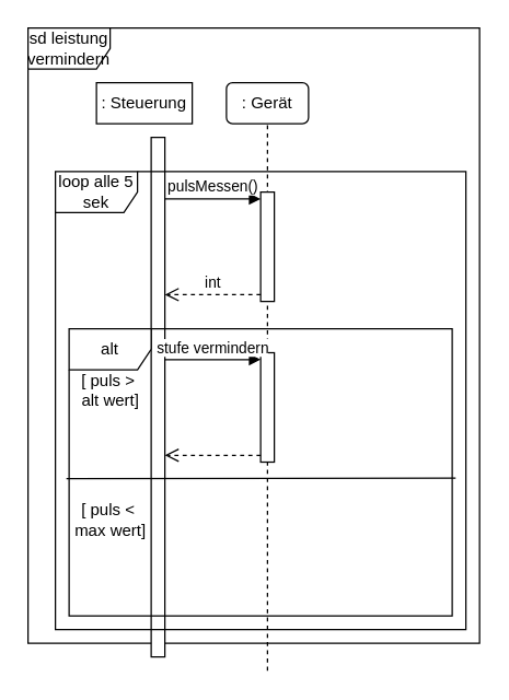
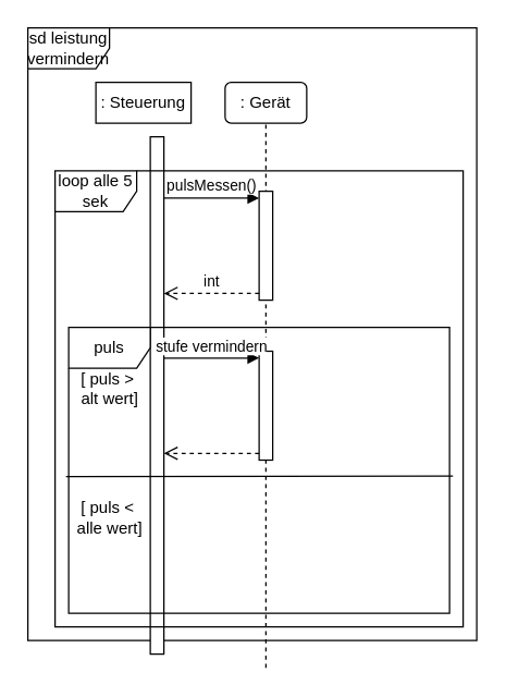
  <mxCell id="0" />
  <mxCell id="1" parent="0" />
  <mxCell id="2" value="" style="endArrow=none;dashed=1;html=1;rounded=0;entryX=0.5;entryY=1;entryDx=0;entryDy=0;" edge="1" parent="1" target="6"><mxGeometry width="50" height="50" relative="1" as="geometry"><mxPoint x="195" y="490" as="sourcePoint" /><mxPoint x="240" y="170" as="targetPoint" /></mxGeometry></mxCell>
  <mxCell id="3" value="sd leistung vermindern" style="shape=umlFrame;whiteSpace=wrap;html=1;pointerEvents=0;" vertex="1" parent="1"><mxGeometry x="20" y="20" width="330" height="450" as="geometry" /></mxCell>
  <mxCell id="4" value="" style="html=1;points=[[0,0,0,0,5],[0,1,0,0,-5],[1,0,0,0,5],[1,1,0,0,-5]];perimeter=orthogonalPerimeter;outlineConnect=0;targetShapes=umlLifeline;portConstraint=eastwest;newEdgeStyle={&quot;curved&quot;:0,&quot;rounded&quot;:0};" vertex="1" parent="1"><mxGeometry x="110" y="100" width="10" height="380" as="geometry" /></mxCell>
  <mxCell id="5" value=": Steuerung" style="whiteSpace=wrap;html=1;" vertex="1" parent="1"><mxGeometry x="70" y="60" width="70" height="30" as="geometry" /></mxCell>
  <mxCell id="6" value=": Gerät" style="whiteSpace=wrap;html=1;rounded=1;" vertex="1" parent="1"><mxGeometry x="165" y="60" width="60" height="30" as="geometry" /></mxCell>
  <mxCell id="7" value="loop alle 5 sek" style="shape=umlFrame;whiteSpace=wrap;html=1;pointerEvents=0;" vertex="1" parent="1"><mxGeometry x="40" y="125" width="300" height="335" as="geometry" /></mxCell>
  <mxCell id="8" value="" style="html=1;points=[[0,0,0,0,5],[0,1,0,0,-5],[1,0,0,0,5],[1,1,0,0,-5]];perimeter=orthogonalPerimeter;outlineConnect=0;targetShapes=umlLifeline;portConstraint=eastwest;newEdgeStyle={&quot;curved&quot;:0,&quot;rounded&quot;:0};" vertex="1" parent="1"><mxGeometry x="190" y="140" width="10" height="80" as="geometry" /></mxCell>
  <mxCell id="9" value="pulsMessen()" style="html=1;verticalAlign=bottom;endArrow=block;curved=0;rounded=0;entryX=0;entryY=0;entryDx=0;entryDy=5;" edge="1" target="8" parent="1"><mxGeometry relative="1" as="geometry"><mxPoint x="120" y="145" as="sourcePoint" /></mxGeometry></mxCell>
  <mxCell id="10" value="int" style="html=1;verticalAlign=bottom;endArrow=open;dashed=1;endSize=8;curved=0;rounded=0;exitX=0;exitY=1;exitDx=0;exitDy=-5;" edge="1" source="8" parent="1"><mxGeometry relative="1" as="geometry"><mxPoint x="120" y="215" as="targetPoint" /></mxGeometry></mxCell>
- <mxCell id="11" value="alt" style="shape=umlFrame;whiteSpace=wrap;html=1;pointerEvents=0;" vertex="1" parent="1"><mxGeometry x="50" y="240" width="280" height="210" as="geometry" /></mxCell>
+ <mxCell id="11" value="puls" style="shape=umlFrame;whiteSpace=wrap;html=1;pointerEvents=0;" vertex="1" parent="1"><mxGeometry x="50" y="240" width="280" height="210" as="geometry" /></mxCell>
  <mxCell id="12" value="" style="endArrow=none;html=1;rounded=0;exitX=-0.007;exitY=0.522;exitDx=0;exitDy=0;exitPerimeter=0;entryX=1.009;entryY=0.52;entryDx=0;entryDy=0;entryPerimeter=0;" edge="1" parent="1" source="11" target="11"><mxGeometry width="50" height="50" relative="1" as="geometry"><mxPoint x="170" y="250" as="sourcePoint" /><mxPoint x="220" y="200" as="targetPoint" /></mxGeometry></mxCell>
  <mxCell id="13" value="[ puls &amp;gt;&amp;nbsp;&lt;div&gt;alt wert]&lt;/div&gt;" style="text;html=1;align=center;verticalAlign=middle;resizable=0;points=[];autosize=1;strokeColor=none;fillColor=none;" vertex="1" parent="1"><mxGeometry x="40" y="265" width="80" height="40" as="geometry" /></mxCell>
- <mxCell id="14" value="[ puls &amp;lt;&amp;nbsp;&lt;div&gt;max wert]&lt;/div&gt;" style="text;html=1;align=center;verticalAlign=middle;resizable=0;points=[];autosize=1;strokeColor=none;fillColor=none;" vertex="1" parent="1"><mxGeometry x="40" y="360" width="80" height="40" as="geometry" /></mxCell>
+ <mxCell id="14" value="[ puls &amp;lt;&amp;nbsp;&lt;div&gt;alle wert]&lt;/div&gt;" style="text;html=1;align=center;verticalAlign=middle;resizable=0;points=[];autosize=1;strokeColor=none;fillColor=none;" vertex="1" parent="1"><mxGeometry x="40" y="360" width="80" height="40" as="geometry" /></mxCell>
  <mxCell id="15" value="" style="html=1;points=[[0,0,0,0,5],[0,1,0,0,-5],[1,0,0,0,5],[1,1,0,0,-5]];perimeter=orthogonalPerimeter;outlineConnect=0;targetShapes=umlLifeline;portConstraint=eastwest;newEdgeStyle={&quot;curved&quot;:0,&quot;rounded&quot;:0};" vertex="1" parent="1"><mxGeometry x="190" y="257.5" width="10" height="80" as="geometry" /></mxCell>
  <mxCell id="16" value="stufe vermindern" style="html=1;verticalAlign=bottom;endArrow=block;curved=0;rounded=0;entryX=0;entryY=0;entryDx=0;entryDy=5;" edge="1" target="15" parent="1"><mxGeometry relative="1" as="geometry"><mxPoint x="120" y="262.5" as="sourcePoint" /></mxGeometry></mxCell>
  <mxCell id="17" value="" style="html=1;verticalAlign=bottom;endArrow=open;dashed=1;endSize=8;curved=0;rounded=0;exitX=0;exitY=1;exitDx=0;exitDy=-5;" edge="1" source="15" parent="1"><mxGeometry relative="1" as="geometry"><mxPoint x="120" y="332.5" as="targetPoint" /></mxGeometry></mxCell>
